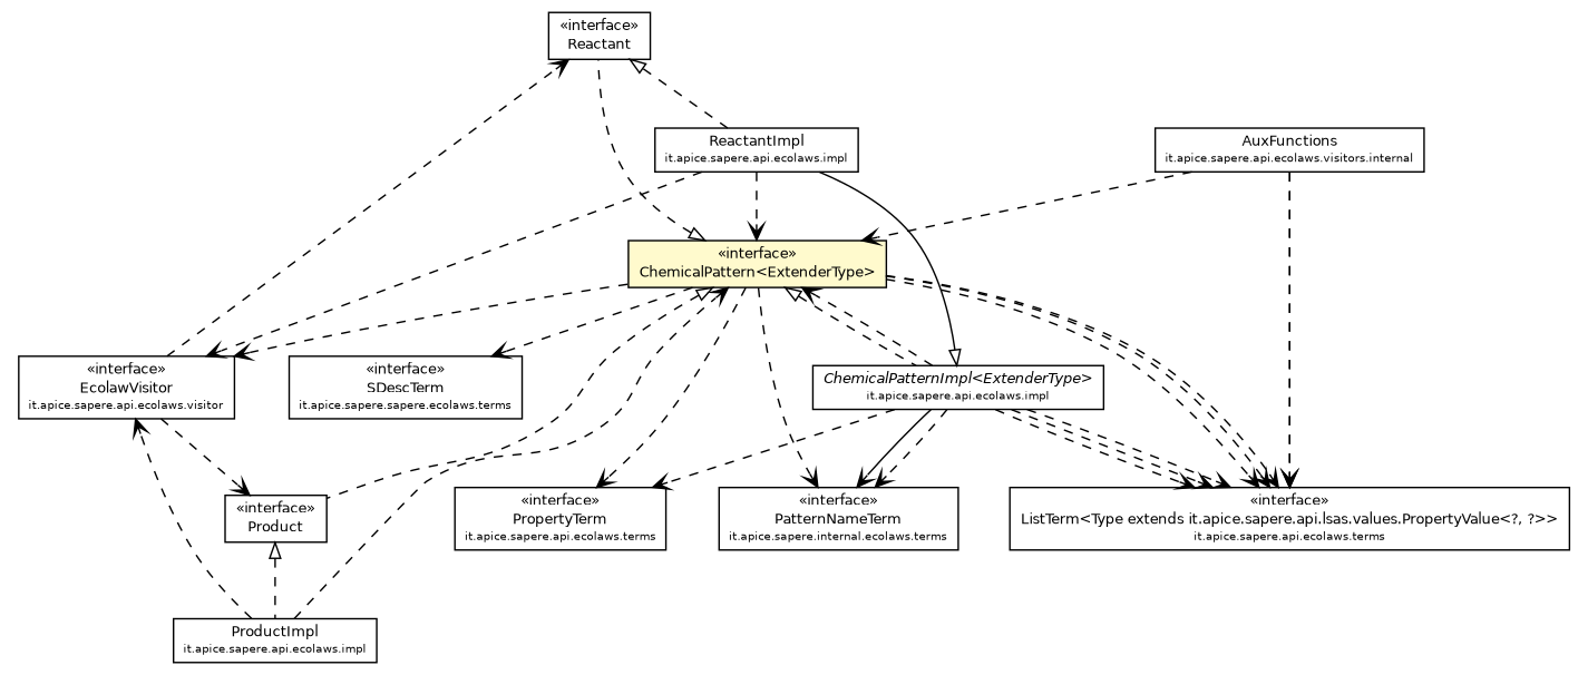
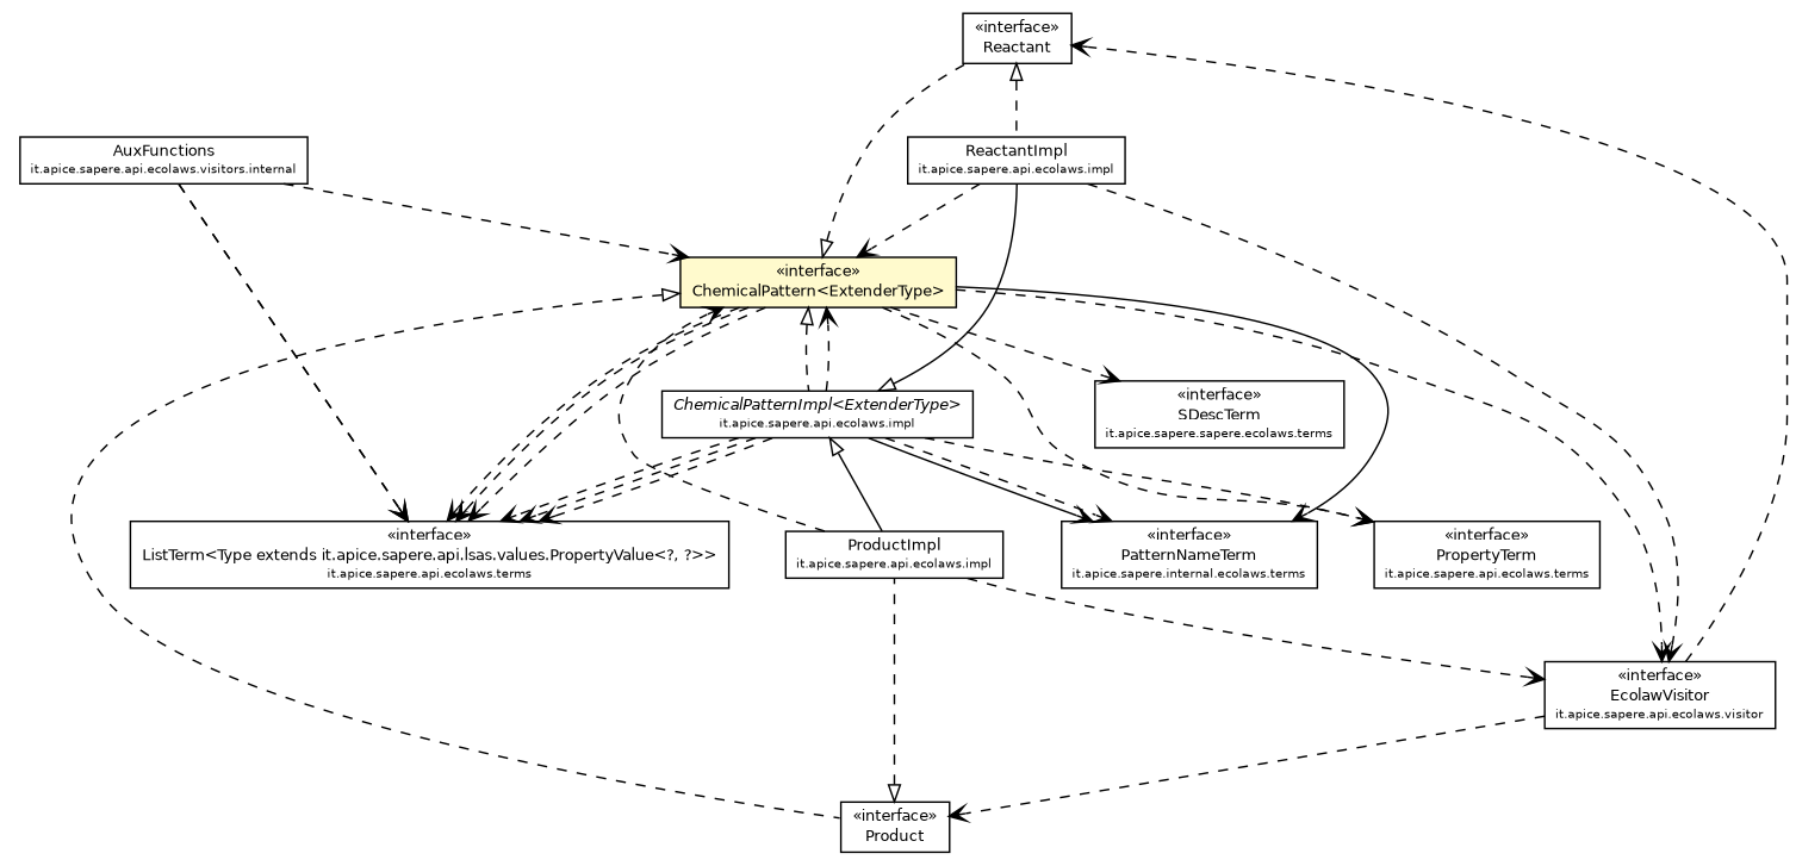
  digraph {
    node [fontcolor=black fontname=Helvetica fontsize=9.0 shape=plaintext]
    edge [fontname=Helvetica fontsize=10.0 headport=p labelfontname=Helvetica labelfontsize=10 style=dashed tailport=p arrowhead=open color=black fontcolor=black]
    n1 [label=<<table border="0" cellborder="1" cellspacing="0" cellpadding="2" port="p" href="./Reactant.html"> 		<tr><td><table border="0" cellspacing="0" cellpadding="1"> 			<tr><td> &laquo;interface&raquo; </td></tr> 			<tr><td> Reactant </td></tr> 		</table></td></tr> 		</table>>]
    n2 [label=<<table border="0" cellborder="1" cellspacing="0" cellpadding="2" port="p" href="./impl/ReactantImpl.html"> 		<tr><td><table border="0" cellspacing="0" cellpadding="1"> 			<tr><td> ReactantImpl </td></tr> 			<tr><td><font point-size="7.0"> it.apice.sapere.api.ecolaws.impl </font></td></tr> 		</table></td></tr> 		</table>>]
    n3 [label=<<table border="0" cellborder="1" cellspacing="0" cellpadding="2" port="p" bgcolor="lemonChiffon" href="./ChemicalPattern.html"> 		<tr><td><table border="0" cellspacing="0" cellpadding="1"> 			<tr><td> &laquo;interface&raquo; </td></tr> 			<tr><td> ChemicalPattern&lt;ExtenderType&gt; </td></tr> 		</table></td></tr> 		</table>>]
    n4 [label=<<table border="0" cellborder="1" cellspacing="0" cellpadding="2" port="p" href="./visitor/EcolawVisitor.html"> 		<tr><td><table border="0" cellspacing="0" cellpadding="1"> 			<tr><td> &laquo;interface&raquo; </td></tr> 			<tr><td> EcolawVisitor </td></tr> 			<tr><td><font point-size="7.0"> it.apice.sapere.api.ecolaws.visitor </font></td></tr> 		</table></td></tr> 		</table>>]
    n5 [label=<<table border="0" cellborder="1" cellspacing="0" cellpadding="2" port="p" href="./Product.html"> 		<tr><td><table border="0" cellspacing="0" cellpadding="1"> 			<tr><td> &laquo;interface&raquo; </td></tr> 			<tr><td> Product </td></tr> 		</table></td></tr> 		</table>>]
    n6 [label=<<table border="0" cellborder="1" cellspacing="0" cellpadding="2" port="p" href="./impl/ProductImpl.html"> 		<tr><td><table border="0" cellspacing="0" cellpadding="1"> 			<tr><td> ProductImpl </td></tr> 			<tr><td><font point-size="7.0"> it.apice.sapere.api.ecolaws.impl </font></td></tr> 		</table></td></tr> 		</table>>]
    n7 [label=<<table border="0" cellborder="1" cellspacing="0" cellpadding="2" port="p" href="./terms/SDescTerm.html"> 		<tr><td><table border="0" cellspacing="0" cellpadding="1"> 			<tr><td> &laquo;interface&raquo; </td></tr> 			<tr><td> SDescTerm </td></tr> 			<tr><td><font point-size="7.0"> it.apice.sapere.sapere.ecolaws.terms </font></td></tr> 		</table></td></tr> 		</table>>]
    n8 [label=<<table border="0" cellborder="1" cellspacing="0" cellpadding="2" port="p" href="./terms/PropertyTerm.html"> 		<tr><td><table border="0" cellspacing="0" cellpadding="1"> 			<tr><td> &laquo;interface&raquo; </td></tr> 			<tr><td> PropertyTerm </td></tr> 			<tr><td><font point-size="7.0"> it.apice.sapere.api.ecolaws.terms </font></td></tr> 		</table></td></tr> 		</table>>]
    n9 [label=<<table border="0" cellborder="1" cellspacing="0" cellpadding="2" port="p" href="./terms/PatternNameTerm.html"> 		<tr><td><table border="0" cellspacing="0" cellpadding="1"> 			<tr><td> &laquo;interface&raquo; </td></tr> 			<tr><td> PatternNameTerm </td></tr> 			<tr><td><font point-size="7.0"> it.apice.sapere.internal.ecolaws.terms </font></td></tr> 		</table></td></tr> 		</table>>]
    n10 [label=<<table border="0" cellborder="1" cellspacing="0" cellpadding="2" port="p" href="./terms/ListTerm.html"> 		<tr><td><table border="0" cellspacing="0" cellpadding="1"> 			<tr><td> &laquo;interface&raquo; </td></tr> 			<tr><td> ListTerm&lt;Type extends it.apice.sapere.api.lsas.values.PropertyValue&lt;?, ?&gt;&gt; </td></tr> 			<tr><td><font point-size="7.0"> it.apice.sapere.api.ecolaws.terms </font></td></tr> 		</table></td></tr> 		</table>>]
    n11 [label=<<table border="0" cellborder="1" cellspacing="0" cellpadding="2" port="p" href="./impl/ChemicalPatternImpl.html"> 		<tr><td><table border="0" cellspacing="0" cellpadding="1"> 			<tr><td><font face="Helvetica-Oblique"> ChemicalPatternImpl&lt;ExtenderType&gt; </font></td></tr> 			<tr><td><font point-size="7.0"> it.apice.sapere.api.ecolaws.impl </font></td></tr> 		</table></td></tr> 		</table>>]
    n12 [label=<<table border="0" cellborder="1" cellspacing="0" cellpadding="2" port="p" href="./visitors/internal/AuxFunctions.html"> 		<tr><td><table border="0" cellspacing="0" cellpadding="1"> 			<tr><td> AuxFunctions </td></tr> 			<tr><td><font point-size="7.0"> it.apice.sapere.api.ecolaws.visitors.internal </font></td></tr> 		</table></td></tr> 		</table>>]
    n1 -> n2 [arrowtail=empty dir=back fontsize=10 arrowhead="" color="" fontcolor=""]
    n2 -> n3
    n2 -> n4
    n3 -> n1 [arrowtail=empty dir=back fontsize=10 arrowhead="" color="" fontcolor=""]
    n3 -> n4
    n3 -> n5 [arrowtail=empty dir=back fontsize=10 arrowhead="" color="" fontcolor=""]
    n3 -> n7
    n3 -> n8
-   n3 -> n9
+   n3 -> n9 [style=solid]
    n3 -> n10
    n3 -> n10
    n3 -> n10
    n3 -> n11 [arrowtail=empty dir=back fontsize=10 arrowhead="" color="" fontcolor=""]
    n4 -> n1
    n4 -> n5
    n5 -> n6 [arrowtail=empty dir=back fontsize=10 arrowhead="" color="" fontcolor=""]
    n6 -> n3
    n6 -> n4
    n11 -> n2 [arrowtail=empty dir=back fontsize=10 style="" arrowhead="" color="" fontcolor=""]
    n11 -> n3
+   n11 -> n6 [arrowtail=empty dir=back fontsize=10 style="" arrowhead="" color="" fontcolor=""]
    n11 -> n8
    n11 -> n9 [style=""]
    n11 -> n9
    n11 -> n10
    n11 -> n10
    n11 -> n10
    n12 -> n3
    n12 -> n10
    n12 -> n10
  }
